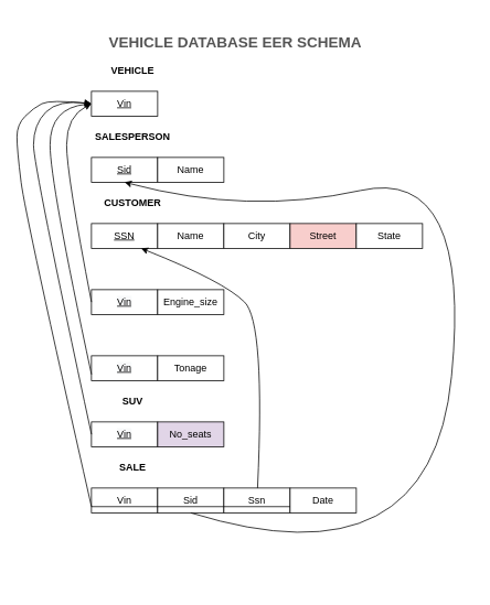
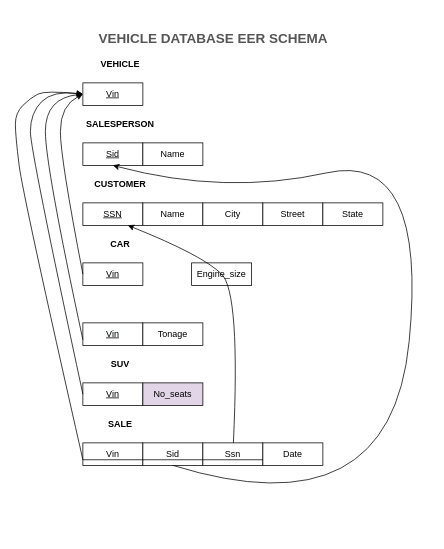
  <mxCell id="0" />
  <mxCell id="1" parent="0" />
  <mxCell id="2" value="Vin" style="rounded=0;whiteSpace=wrap;html=1;fontStyle=4" vertex="1" parent="1"><mxGeometry x="110" y="110" width="80" height="30" as="geometry" /></mxCell>
  <mxCell id="3" value="&lt;u&gt;Sid&lt;/u&gt;" style="rounded=0;whiteSpace=wrap;html=1;" vertex="1" parent="1"><mxGeometry x="110" y="190" width="80" height="30" as="geometry" /></mxCell>
  <mxCell id="4" value="Name" style="rounded=0;whiteSpace=wrap;html=1;" vertex="1" parent="1"><mxGeometry x="190" y="190" width="80" height="30" as="geometry" /></mxCell>
  <mxCell id="5" value="&lt;u&gt;SSN&lt;/u&gt;" style="rounded=0;whiteSpace=wrap;html=1;" vertex="1" parent="1"><mxGeometry x="110" y="270" width="80" height="30" as="geometry" /></mxCell>
  <mxCell id="6" value="Name" style="rounded=0;whiteSpace=wrap;html=1;" vertex="1" parent="1"><mxGeometry x="190" y="270" width="80" height="30" as="geometry" /></mxCell>
  <mxCell id="7" value="City" style="rounded=0;whiteSpace=wrap;html=1;" vertex="1" parent="1"><mxGeometry x="270" y="270" width="80" height="30" as="geometry" /></mxCell>
- <mxCell id="8" value="Street" style="rounded=0;whiteSpace=wrap;html=1;fillColor=#f8cecc;" vertex="1" parent="1"><mxGeometry x="350" y="270" width="80" height="30" as="geometry" /></mxCell>
+ <mxCell id="8" value="Street" style="rounded=0;whiteSpace=wrap;html=1;" vertex="1" parent="1"><mxGeometry x="350" y="270" width="80" height="30" as="geometry" /></mxCell>
  <mxCell id="9" value="State" style="rounded=0;whiteSpace=wrap;html=1;" vertex="1" parent="1"><mxGeometry x="430" y="270" width="80" height="30" as="geometry" /></mxCell>
  <mxCell id="10" value="&#10;&#10;&lt;span style=&quot;color: rgb(0, 0, 0); font-family: helvetica; font-size: 12px; font-style: normal; font-weight: 400; letter-spacing: normal; text-align: center; text-indent: 0px; text-transform: none; word-spacing: 0px; background-color: rgb(248, 249, 250); text-decoration: underline; display: inline; float: none;&quot;&gt;Vin&lt;/span&gt;&#10;&#10;" style="rounded=0;whiteSpace=wrap;html=1;" vertex="1" parent="1"><mxGeometry x="110" y="350" width="80" height="30" as="geometry" /></mxCell>
- <mxCell id="11" value="Engine_size" style="rounded=0;whiteSpace=wrap;html=1;" vertex="1" parent="1"><mxGeometry x="190" y="350" width="80" height="30" as="geometry" /></mxCell>
+ <mxCell id="11" value="Engine_size" style="rounded=0;whiteSpace=wrap;html=1;" vertex="1" parent="1"><mxGeometry x="255" y="350" width="80" height="30" as="geometry" /></mxCell>
  <mxCell id="12" value="&lt;span style=&quot;color: rgb(0 , 0 , 0) ; font-size: 12px ; font-style: normal ; font-weight: 400 ; letter-spacing: normal ; text-align: center ; text-indent: 0px ; text-transform: none ; word-spacing: 0px ; text-decoration: underline ; font-family: &amp;#34;helvetica&amp;#34; ; background-color: rgb(248 , 249 , 250) ; display: inline ; float: none&quot;&gt;Vin&lt;/span&gt;" style="rounded=0;whiteSpace=wrap;html=1;" vertex="1" parent="1"><mxGeometry x="110" y="430" width="80" height="30" as="geometry" /></mxCell>
  <mxCell id="13" value="Tonage" style="rounded=0;whiteSpace=wrap;html=1;" vertex="1" parent="1"><mxGeometry x="190" y="430" width="80" height="30" as="geometry" /></mxCell>
  <mxCell id="14" value="&#10;&#10;&lt;span style=&quot;color: rgb(0, 0, 0); font-family: helvetica; font-size: 12px; font-style: normal; font-weight: 400; letter-spacing: normal; text-align: center; text-indent: 0px; text-transform: none; word-spacing: 0px; background-color: rgb(248, 249, 250); text-decoration: underline; display: inline; float: none;&quot;&gt;Vin&lt;/span&gt;&#10;&#10;" style="rounded=0;whiteSpace=wrap;html=1;" vertex="1" parent="1"><mxGeometry x="110" y="510" width="80" height="30" as="geometry" /></mxCell>
  <mxCell id="15" value="No_seats" style="rounded=0;whiteSpace=wrap;html=1;fillColor=#e1d5e7;" vertex="1" parent="1"><mxGeometry x="190" y="510" width="80" height="30" as="geometry" /></mxCell>
  <mxCell id="16" value="VEHICLE" style="text;html=1;strokeColor=none;fillColor=none;align=center;verticalAlign=middle;whiteSpace=wrap;rounded=0;fontStyle=1" vertex="1" parent="1"><mxGeometry x="110" y="70" width="100" height="30" as="geometry" /></mxCell>
  <mxCell id="17" value="SALESPERSON" style="text;html=1;strokeColor=none;fillColor=none;align=center;verticalAlign=middle;whiteSpace=wrap;rounded=0;fontStyle=1" vertex="1" parent="1"><mxGeometry x="110" y="150" width="100" height="30" as="geometry" /></mxCell>
  <mxCell id="18" value="CUSTOMER" style="text;html=1;strokeColor=none;fillColor=none;align=center;verticalAlign=middle;whiteSpace=wrap;rounded=0;fontStyle=1" vertex="1" parent="1"><mxGeometry x="110" y="230" width="100" height="30" as="geometry" /></mxCell>
+ <mxCell id="19" value="CAR" style="text;html=1;strokeColor=none;fillColor=none;align=center;verticalAlign=middle;whiteSpace=wrap;rounded=0;fontStyle=1" vertex="1" parent="1"><mxGeometry x="110" y="310" width="100" height="30" as="geometry" /></mxCell>
  <mxCell id="20" value="SUV" style="text;html=1;strokeColor=none;fillColor=none;align=center;verticalAlign=middle;whiteSpace=wrap;rounded=0;fontStyle=1" vertex="1" parent="1"><mxGeometry x="110" y="470" width="100" height="30" as="geometry" /></mxCell>
  <mxCell id="21" value="&lt;span&gt;Vin&lt;/span&gt;" style="rounded=0;whiteSpace=wrap;html=1;fontStyle=0" vertex="1" parent="1"><mxGeometry x="110" y="590" width="80" height="30" as="geometry" /></mxCell>
  <mxCell id="22" value="Sid" style="rounded=0;whiteSpace=wrap;html=1;fontStyle=0" vertex="1" parent="1"><mxGeometry x="190" y="590" width="80" height="30" as="geometry" /></mxCell>
  <mxCell id="23" value="&lt;span&gt;Ssn&lt;/span&gt;" style="rounded=0;whiteSpace=wrap;html=1;fontStyle=0" vertex="1" parent="1"><mxGeometry x="270" y="590" width="80" height="30" as="geometry" /></mxCell>
  <mxCell id="24" value="Date" style="rounded=0;whiteSpace=wrap;html=1;" vertex="1" parent="1"><mxGeometry x="350" y="590" width="80" height="30" as="geometry" /></mxCell>
  <mxCell id="25" value="SALE" style="text;html=1;strokeColor=none;fillColor=none;align=center;verticalAlign=middle;whiteSpace=wrap;rounded=0;fontStyle=1" vertex="1" parent="1"><mxGeometry x="110" y="550" width="100" height="30" as="geometry" /></mxCell>
  <mxCell id="26" value="" style="curved=1;endArrow=classic;html=1;entryX=0;entryY=0.5;entryDx=0;entryDy=0;exitX=0;exitY=0.5;exitDx=0;exitDy=0;" edge="1" parent="1" source="10" target="2"><mxGeometry width="50" height="50" relative="1" as="geometry"><mxPoint x="270" y="220" as="sourcePoint" /><mxPoint x="320" y="170" as="targetPoint" /><Array as="points"><mxPoint x="80" y="210" /><mxPoint x="80" y="140" /></Array></mxGeometry></mxCell>
  <mxCell id="27" value="" style="curved=1;endArrow=classic;html=1;entryX=0;entryY=0.5;entryDx=0;entryDy=0;exitX=0;exitY=0.75;exitDx=0;exitDy=0;" edge="1" parent="1" source="12" target="2"><mxGeometry width="50" height="50" relative="1" as="geometry"><mxPoint x="120" y="375" as="sourcePoint" /><mxPoint x="120" y="135" as="targetPoint" /><Array as="points"><mxPoint x="60" y="220" /><mxPoint x="60" y="130" /></Array></mxGeometry></mxCell>
  <mxCell id="28" value="" style="curved=1;endArrow=classic;html=1;entryX=0;entryY=0.5;entryDx=0;entryDy=0;exitX=0;exitY=0.75;exitDx=0;exitDy=0;" edge="1" parent="1" source="21" target="2"><mxGeometry width="50" height="50" relative="1" as="geometry"><mxPoint x="120" y="375" as="sourcePoint" /><mxPoint x="120" y="135" as="targetPoint" /><Array as="points"><mxPoint x="30" y="260" /><mxPoint x="20" y="180" /><mxPoint x="20" y="150" /><mxPoint x="40" y="130" /><mxPoint x="60" y="120" /></Array></mxGeometry></mxCell>
  <mxCell id="29" value="" style="curved=1;endArrow=classic;html=1;entryX=0;entryY=0.5;entryDx=0;entryDy=0;exitX=0;exitY=0.5;exitDx=0;exitDy=0;" edge="1" parent="1" source="14" target="2"><mxGeometry width="50" height="50" relative="1" as="geometry"><mxPoint x="120" y="462.5" as="sourcePoint" /><mxPoint x="120" y="135" as="targetPoint" /><Array as="points"><mxPoint x="40" y="200" /><mxPoint x="40" y="150" /><mxPoint x="70" y="120" /></Array></mxGeometry></mxCell>
  <mxCell id="30" value="" style="curved=1;endArrow=classic;html=1;entryX=0.75;entryY=1;entryDx=0;entryDy=0;" edge="1" parent="1" source="23" target="5"><mxGeometry width="50" height="50" relative="1" as="geometry"><mxPoint x="270" y="390" as="sourcePoint" /><mxPoint x="320" y="340" as="targetPoint" /><Array as="points"><mxPoint x="320" y="390" /><mxPoint x="270" y="340" /></Array></mxGeometry></mxCell>
  <mxCell id="31" value="" style="curved=1;endArrow=classic;html=1;entryX=0.5;entryY=1;entryDx=0;entryDy=0;exitX=0.5;exitY=1;exitDx=0;exitDy=0;" edge="1" parent="1" source="22" target="3"><mxGeometry width="50" height="50" relative="1" as="geometry"><mxPoint x="320.698" y="600" as="sourcePoint" /><mxPoint x="180" y="310" as="targetPoint" /><Array as="points"><mxPoint x="520" y="710" /><mxPoint x="570" y="200" /><mxPoint x="300" y="260" /></Array></mxGeometry></mxCell>
  <mxCell id="32" value="" style="endArrow=none;html=1;exitX=0;exitY=0.75;exitDx=0;exitDy=0;entryX=0;entryY=0.75;entryDx=0;entryDy=0;fontStyle=4" edge="1" parent="1" source="21" target="24"><mxGeometry width="50" height="50" relative="1" as="geometry"><mxPoint x="270" y="480" as="sourcePoint" /><mxPoint x="320" y="430" as="targetPoint" /></mxGeometry></mxCell>
  <mxCell id="33" value="&lt;span style=&quot;font-size: 18px;&quot;&gt;&lt;br style=&quot;font-size: 18px;&quot;&gt;&lt;span style=&quot;color: rgb(85, 85, 85); font-family: custom_body_font, sans-serif; font-size: 18px; font-style: normal; letter-spacing: normal; text-indent: 0px; text-transform: none; word-spacing: 0px; background-color: rgb(255, 255, 255); display: inline; float: none;&quot;&gt;VEHICLE DATABASE EER SCHEMA&lt;/span&gt;&lt;br style=&quot;font-size: 18px;&quot;&gt;&lt;/span&gt;" style="text;html=1;strokeColor=none;fillColor=none;align=center;verticalAlign=middle;whiteSpace=wrap;rounded=0;fontSize=18;fontStyle=1" vertex="1" parent="1"><mxGeometry x="121" y="20" width="326" height="40" as="geometry" /></mxCell>
